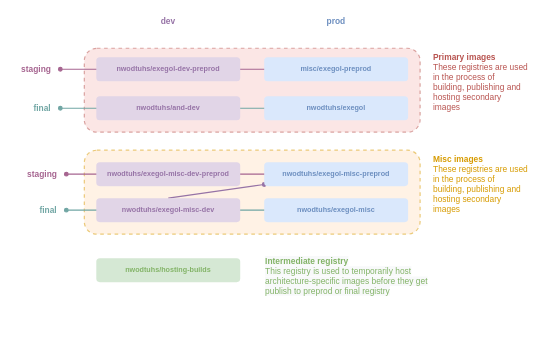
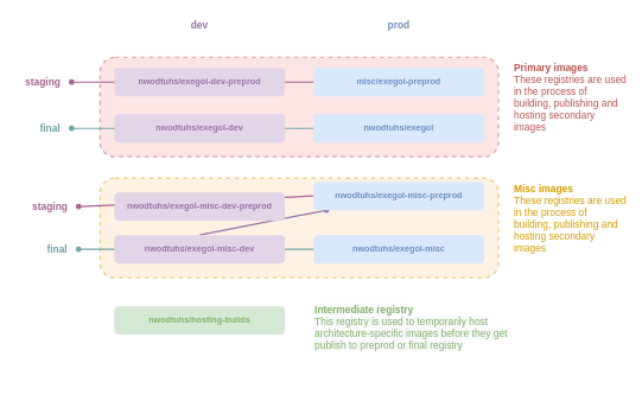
  <mxCell id="0" />
  <mxCell id="1" parent="0" />
  <mxCell id="2" value="" style="rounded=1;whiteSpace=wrap;html=1;fillColor=#f8cecc;dashed=1;strokeColor=#b85450;shadow=0;opacity=50;strokeWidth=2;" vertex="1" parent="1"><mxGeometry x="140" y="80" width="560" height="140" as="geometry" /></mxCell>
  <mxCell id="3" value="" style="rounded=1;whiteSpace=wrap;html=1;fillColor=#ffe6cc;dashed=1;strokeColor=#d79b00;opacity=50;strokeWidth=2;" vertex="1" parent="1"><mxGeometry x="140" y="250" width="560" height="140" as="geometry" /></mxCell>
  <mxCell id="4" value="" style="endArrow=oval;html=1;rounded=0;fontSize=14;fontColor=#6C8EBF;strokeWidth=2;endFill=1;fillColor=#e1d5e7;strokeColor=#9673a6;exitX=0.5;exitY=0;exitDx=0;exitDy=0;" edge="1" parent="1" source="25" target="6"><mxGeometry width="50" height="50" relative="1" as="geometry"><mxPoint x="280" y="420" as="sourcePoint" /><mxPoint x="160" y="-30" as="targetPoint" /></mxGeometry></mxCell>
  <mxCell id="5" value="nwodtuhs/exegol" style="rounded=1;whiteSpace=wrap;html=1;fillColor=#dae8fc;strokeColor=none;fontColor=#6C8EBF;fontStyle=1" vertex="1" parent="1"><mxGeometry x="440" y="160" width="240" height="40" as="geometry" /></mxCell>
- <mxCell id="6" value="nwodtuhs/exegol-misc-preprod" style="rounded=1;whiteSpace=wrap;html=1;fillColor=#dae8fc;strokeColor=none;fontColor=#6C8EBF;fontStyle=1" vertex="1" parent="1"><mxGeometry x="440" y="270" width="240" height="40" as="geometry" /></mxCell>
+ <mxCell id="6" value="nwodtuhs/exegol-misc-preprod" style="rounded=1;whiteSpace=wrap;html=1;fillColor=#dae8fc;strokeColor=none;fontColor=#6C8EBF;fontStyle=1" vertex="1" parent="1"><mxGeometry x="440" y="255" width="240" height="40" as="geometry" /></mxCell>
  <mxCell id="7" value="nwodtuhs/exegol-misc" style="rounded=1;whiteSpace=wrap;html=1;fillColor=#dae8fc;strokeColor=none;fontColor=#6C8EBF;fontStyle=1" vertex="1" parent="1"><mxGeometry x="440" y="330" width="240" height="40" as="geometry" /></mxCell>
  <mxCell id="8" value="misc/exegol-preprod" style="rounded=1;whiteSpace=wrap;html=1;fillColor=#dae8fc;strokeColor=none;fontColor=#6C8EBF;fontStyle=1" vertex="1" parent="1"><mxGeometry x="440" y="95" width="240" height="40" as="geometry" /></mxCell>
  <mxCell id="9" value="nwodtuhs/hosting-builds" style="rounded=1;whiteSpace=wrap;html=1;fillColor=#d5e8d4;strokeColor=none;fontColor=#82B366;fontStyle=1" vertex="1" parent="1"><mxGeometry x="160" y="430" width="240" height="40" as="geometry" /></mxCell>
  <mxCell id="10" value="Misc images&lt;br&gt;&lt;span style=&quot;font-weight: normal;&quot;&gt;These registries are used in the process of building, publishing and hosting secondary images&lt;/span&gt;" style="text;html=1;strokeColor=none;fillColor=none;align=left;verticalAlign=top;whiteSpace=wrap;rounded=0;dashed=1;fontStyle=1;fontSize=14;fontColor=#D79B00;" vertex="1" parent="1"><mxGeometry x="720" y="250" width="160" height="140" as="geometry" /></mxCell>
  <mxCell id="11" value="Primary images&lt;br&gt;&lt;span style=&quot;font-weight: normal;&quot;&gt;These registries are used in the process of building, publishing and hosting secondary images&lt;/span&gt;" style="text;html=1;strokeColor=none;fillColor=none;align=left;verticalAlign=top;whiteSpace=wrap;rounded=0;dashed=1;fontStyle=1;fontSize=14;fontColor=#B85450;" vertex="1" parent="1"><mxGeometry x="720" y="80" width="160" height="140" as="geometry" /></mxCell>
  <mxCell id="12" value="dev" style="text;html=1;strokeColor=none;fillColor=none;align=center;verticalAlign=middle;whiteSpace=wrap;rounded=0;shadow=0;dashed=1;fontSize=14;fontColor=#9673A6;opacity=50;fontStyle=1" vertex="1" parent="1"><mxGeometry x="235" y="20" width="90" height="30" as="geometry" /></mxCell>
  <mxCell id="13" value="prod" style="text;html=1;strokeColor=none;fillColor=none;align=center;verticalAlign=middle;whiteSpace=wrap;rounded=0;shadow=0;dashed=1;fontSize=14;fontColor=#6C8EBF;opacity=50;fontStyle=1" vertex="1" parent="1"><mxGeometry x="515" y="20" width="90" height="30" as="geometry" /></mxCell>
  <mxCell id="14" value="&lt;span style=&quot;font-family: Helvetica; font-size: 14px; font-style: normal; font-variant-ligatures: normal; font-variant-caps: normal; font-weight: 700; letter-spacing: normal; orphans: 2; text-align: left; text-indent: 0px; text-transform: none; widows: 2; word-spacing: 0px; -webkit-text-stroke-width: 0px; background-color: rgb(248, 249, 250); text-decoration-thickness: initial; text-decoration-style: initial; text-decoration-color: initial; float: none; display: inline !important;&quot;&gt;Intermediate registry&lt;/span&gt;&lt;br style=&quot;font-family: Helvetica; font-size: 14px; font-style: normal; font-variant-ligatures: normal; font-variant-caps: normal; font-weight: 700; letter-spacing: normal; orphans: 2; text-align: left; text-indent: 0px; text-transform: none; widows: 2; word-spacing: 0px; -webkit-text-stroke-width: 0px; background-color: rgb(248, 249, 250); text-decoration-thickness: initial; text-decoration-style: initial; text-decoration-color: initial;&quot;&gt;&lt;span style=&quot;font-family: Helvetica; font-size: 14px; font-style: normal; font-variant-ligatures: normal; font-variant-caps: normal; letter-spacing: normal; orphans: 2; text-align: left; text-indent: 0px; text-transform: none; widows: 2; word-spacing: 0px; -webkit-text-stroke-width: 0px; background-color: rgb(248, 249, 250); text-decoration-thickness: initial; text-decoration-style: initial; text-decoration-color: initial; font-weight: normal;&quot;&gt;This registry is used to temporarily host architecture-specific images before they get publish to preprod or final registry&lt;/span&gt;" style="text;whiteSpace=wrap;html=1;fontSize=14;fontColor=#82B366;" vertex="1" parent="1"><mxGeometry x="440" y="420" width="280" height="140" as="geometry" /></mxCell>
  <mxCell id="15" value="staging" style="text;html=1;strokeColor=none;fillColor=none;align=center;verticalAlign=middle;whiteSpace=wrap;rounded=0;shadow=0;dashed=1;fontSize=14;fontColor=#A66590;opacity=50;fontStyle=1" vertex="1" parent="1"><mxGeometry x="20" y="100" width="80" height="30" as="geometry" /></mxCell>
  <mxCell id="16" value="" style="endArrow=oval;html=1;rounded=0;fontSize=14;fontColor=#A66590;entryX=1;entryY=0.5;entryDx=0;entryDy=0;strokeWidth=2;endFill=1;fillColor=#e1d5e7;strokeColor=#A66590;exitX=0;exitY=0.5;exitDx=0;exitDy=0;" edge="1" parent="1" source="8" target="15"><mxGeometry width="50" height="50" relative="1" as="geometry"><mxPoint x="290" y="340" as="sourcePoint" /><mxPoint x="290" y="60" as="targetPoint" /></mxGeometry></mxCell>
  <mxCell id="17" value="final" style="text;html=1;strokeColor=none;fillColor=none;align=center;verticalAlign=middle;whiteSpace=wrap;rounded=0;shadow=0;dashed=1;fontSize=14;fontColor=#71A6A4;opacity=50;fontStyle=1" vertex="1" parent="1"><mxGeometry y="165" width="60" height="30" as="geometry" x="40" /></mxCell>
  <mxCell id="18" value="" style="endArrow=oval;html=1;rounded=0;fontSize=14;fontColor=#71A6A4;entryX=1;entryY=0.5;entryDx=0;entryDy=0;strokeWidth=2;endFill=1;fillColor=#e1d5e7;strokeColor=#71A6A4;exitX=0;exitY=0.5;exitDx=0;exitDy=0;" edge="1" parent="1" source="5" target="17"><mxGeometry width="50" height="50" relative="1" as="geometry"><mxPoint x="450" y="125" as="sourcePoint" /><mxPoint x="110" y="125" as="targetPoint" /></mxGeometry></mxCell>
  <mxCell id="19" value="staging" style="text;html=1;strokeColor=none;fillColor=none;align=center;verticalAlign=middle;whiteSpace=wrap;rounded=0;shadow=0;dashed=1;fontSize=14;fontColor=#A66590;opacity=50;fontStyle=1" vertex="1" parent="1"><mxGeometry x="30" y="275" width="80" height="30" as="geometry" /></mxCell>
  <mxCell id="20" value="final" style="text;html=1;strokeColor=none;fillColor=none;align=center;verticalAlign=middle;whiteSpace=wrap;rounded=0;shadow=0;dashed=1;fontSize=14;fontColor=#71A6A4;opacity=50;fontStyle=1" vertex="1" parent="1"><mxGeometry x="50" y="335" width="60" height="30" as="geometry" /></mxCell>
  <mxCell id="21" value="" style="endArrow=oval;html=1;rounded=0;fontSize=14;fontColor=#A66590;entryX=1;entryY=0.5;entryDx=0;entryDy=0;strokeWidth=2;endFill=1;fillColor=#e1d5e7;strokeColor=#A66590;exitX=0;exitY=0.5;exitDx=0;exitDy=0;" edge="1" parent="1" source="6" target="19"><mxGeometry width="50" height="50" relative="1" as="geometry"><mxPoint x="490" y="520" as="sourcePoint" /><mxPoint x="150" y="520" as="targetPoint" /></mxGeometry></mxCell>
  <mxCell id="22" value="" style="endArrow=oval;html=1;rounded=0;fontSize=14;fontColor=#71A6A4;entryX=1;entryY=0.5;entryDx=0;entryDy=0;strokeWidth=2;endFill=1;fillColor=#e1d5e7;strokeColor=#71A6A4;exitX=0;exitY=0.5;exitDx=0;exitDy=0;" edge="1" parent="1" source="7" target="20"><mxGeometry width="50" height="50" relative="1" as="geometry"><mxPoint x="490" y="585" as="sourcePoint" /><mxPoint x="150" y="585" as="targetPoint" /></mxGeometry></mxCell>
  <mxCell id="23" value="nwodtuhs/exegol-misc-dev-preprod" style="rounded=1;whiteSpace=wrap;html=1;fillColor=#e1d5e7;strokeColor=none;fontColor=#9673A6;fontStyle=1" vertex="1" parent="1"><mxGeometry x="160" y="270" width="240" height="40" as="geometry" /></mxCell>
- <mxCell id="24" value="nwodtuhs/and-dev" style="rounded=1;whiteSpace=wrap;html=1;fillColor=#e1d5e7;strokeColor=none;fontColor=#9673A6;fontStyle=1" vertex="1" parent="1"><mxGeometry x="160" y="160" width="240" height="40" as="geometry" /></mxCell>
+ <mxCell id="24" value="nwodtuhs/exegol-dev" style="rounded=1;whiteSpace=wrap;html=1;fillColor=#e1d5e7;strokeColor=none;fontColor=#9673A6;fontStyle=1" vertex="1" parent="1"><mxGeometry x="160" y="160" width="240" height="40" as="geometry" /></mxCell>
  <mxCell id="25" value="nwodtuhs/exegol-misc-dev" style="rounded=1;whiteSpace=wrap;html=1;fillColor=#e1d5e7;strokeColor=none;fontColor=#9673A6;fontStyle=1" vertex="1" parent="1"><mxGeometry x="160" y="330" width="240" height="40" as="geometry" /></mxCell>
  <mxCell id="26" value="nwodtuhs/exegol-dev-preprod" style="rounded=1;whiteSpace=wrap;html=1;fillColor=#e1d5e7;strokeColor=none;fontColor=#9673A6;fontStyle=1" vertex="1" parent="1"><mxGeometry x="160" y="95" width="240" height="40" as="geometry" /></mxCell>
